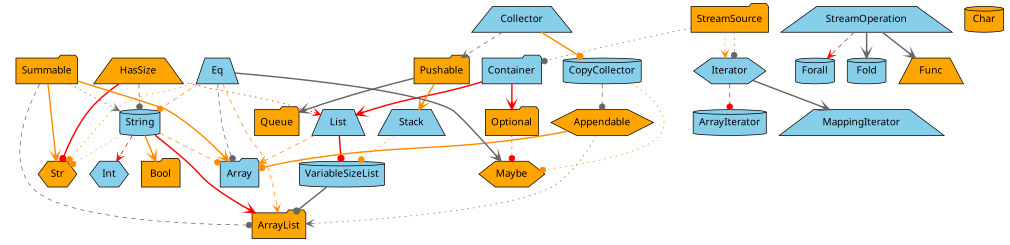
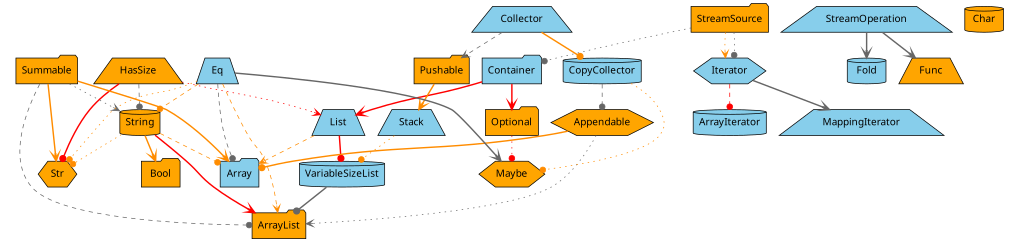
  digraph {
    node [fillcolor=skyblue fontname="sans-serif" shape=folder style=filled group=collections]
    edge [arrowhead=vee color=darkorange style=bold]
-   String [shape=cylinder group=""]
+   String [fillcolor=orange shape=cylinder group=""]
    ArrayList [fillcolor=orange]
    Array
    Str [fillcolor=orange group=primitives shape=hexagon]
-   Int [group=primitives shape=hexagon]
    Bool [fillcolor=orange group=primitives]
    HasSize [fillcolor=orange shape=trapezium group=""]
    List [shape=trapezium]
    VariableSizeList [shape=cylinder]
    Container
    Optional [fillcolor=orange]
    Maybe [fillcolor=orange shape=hexagon]
    Stack [shape=trapezium]
-   Queue [fillcolor=orange]
    Appendable [fillcolor=orange group=collectors shape=hexagon]
    Pushable [fillcolor=orange group=collectors]
    Summable [fillcolor=orange]
    StreamSource [fillcolor=orange group=pipes]
    Iterator [group=iterators shape=hexagon]
    ArrayIterator [group=iterators shape=cylinder]
    MappingIterator [group=iterators shape=trapezium]
    StreamOperation [group=pipes shape=trapezium]
-   Forall [group=pipes shape=cylinder]
    Fold [group=pipes shape=cylinder]
    Func [fillcolor=orange group=primitives shape=trapezium]
    Collector [group=collectors shape=trapezium]
    CopyCollector [group=collectors shape=cylinder]
    Char [fillcolor=orange group=primitives shape=cylinder]
    Eq [shape=trapezium group=""]
    String -> ArrayList [color=red]
    String -> Array [arrowhead=dot style=dashed]
    String -> Str [arrowhead=dot style=dotted]
-   String -> Int [color=red style=dashed]
    String -> Bool
    HasSize -> String [arrowhead=dot color=gray40 style=dashed]
    HasSize -> Str [arrowhead=dot color=red]
    HasSize -> List [color=red style=dotted]
    List -> Array [style=dashed]
    List -> VariableSizeList [arrowhead=dot color=red]
    VariableSizeList -> ArrayList [arrowhead=dot color=gray40]
    Container -> List [color=red]
    Container -> Optional [color=red]
    Optional -> Maybe [arrowhead=dot color=red style=dotted]
    Stack -> VariableSizeList [arrowhead=dot style=dotted]
    Appendable -> ArrayList [color=gray40 style=dotted]
    Appendable -> Array [arrowhead=dot]
    Pushable -> Stack
-   Pushable -> Queue [color=gray40]
    Summable -> String [color=gray40 style=dotted]
    Summable -> ArrayList [arrowhead=dot color=gray40 style=dashed]
    Summable -> Array
    Summable -> Str
    StreamSource -> Container [arrowhead=dot color=gray40 style=dotted]
    StreamSource -> Iterator [style=dotted]
    StreamSource -> Iterator [arrowhead=dot color=gray40 style=dotted]
    Iterator -> ArrayIterator [arrowhead=dot color=red style=dashed]
    Iterator -> MappingIterator [color=gray40]
-   StreamOperation -> Forall [color=red style=dashed]
    StreamOperation -> Fold [color=gray40]
    StreamOperation -> Func [color=gray40]
    Collector -> Pushable [color=gray40 style=dashed]
    Collector -> CopyCollector [arrowhead=dot]
    CopyCollector -> Maybe [arrowhead=dot style=dotted]
    CopyCollector -> Appendable [arrowhead=dot color=gray40 style=dashed]
    Eq -> String [arrowhead=dot style=dashed]
    Eq -> ArrayList [style=dashed]
    Eq -> Array [arrowhead=dot color=gray40 style=dashed]
    Eq -> Str [arrowhead=dot style=dotted]
    Eq -> Maybe [color=gray40]
  }
